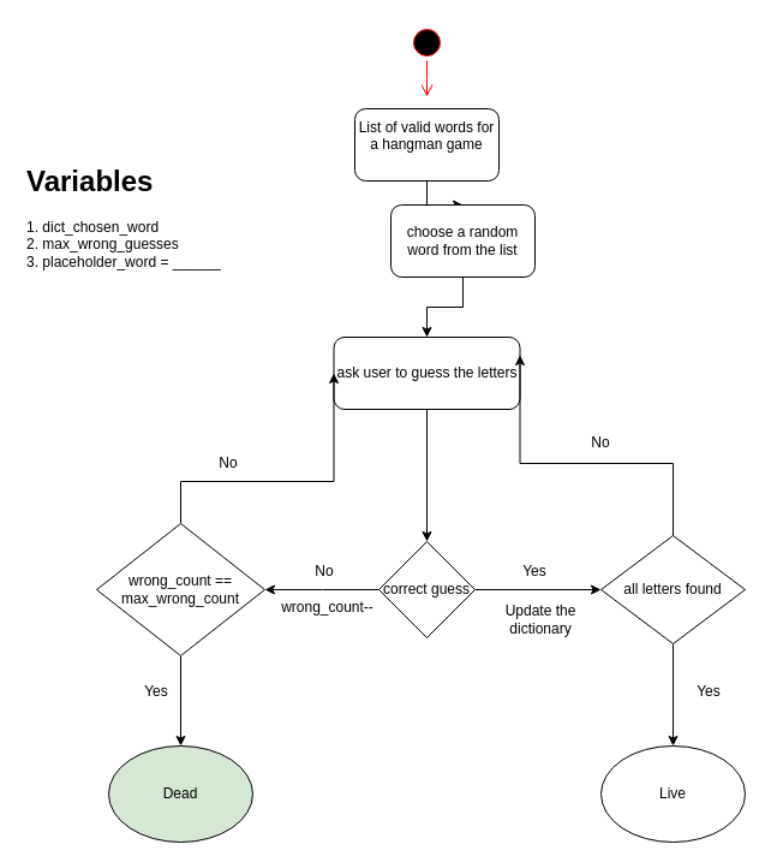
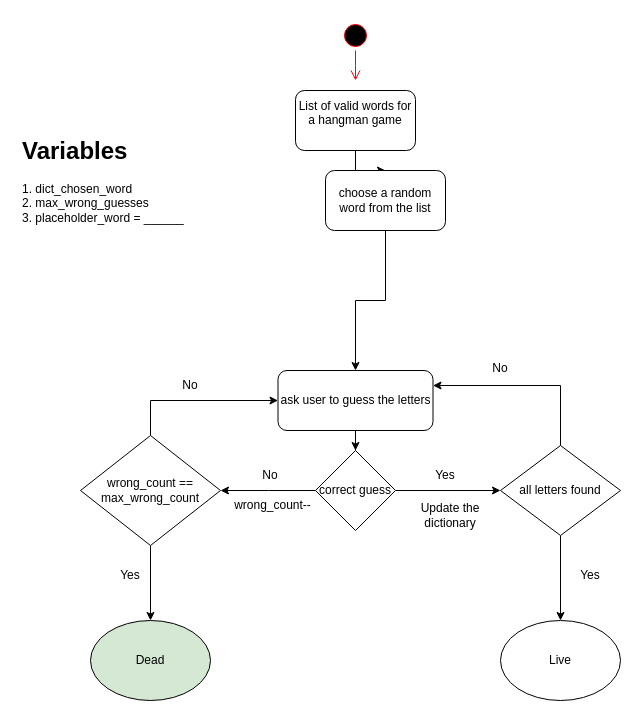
  <mxCell id="0" />
  <mxCell id="1" parent="0" />
  <mxCell id="2" value="" style="ellipse;html=1;shape=startState;fillColor=#000000;strokeColor=#ff0000;" parent="1" vertex="1"><mxGeometry x="340" y="20" width="30" height="30" as="geometry" /></mxCell>
  <mxCell id="3" value="" style="edgeStyle=orthogonalEdgeStyle;html=1;verticalAlign=bottom;endArrow=open;endSize=8;strokeColor=#ff0000;rounded=0;" parent="1" source="2" edge="1"><mxGeometry relative="1" as="geometry"><mxPoint x="355" y="80" as="targetPoint" /></mxGeometry></mxCell>
  <mxCell id="4" value="" style="edgeStyle=orthogonalEdgeStyle;rounded=0;orthogonalLoop=1;jettySize=auto;html=1;" parent="1" source="5" target="7" edge="1"><mxGeometry relative="1" as="geometry" /></mxCell>
  <mxCell id="5" value="List of valid words for a hangman game&lt;div&gt;&lt;br&gt;&lt;/div&gt;" style="rounded=1;whiteSpace=wrap;html=1;" parent="1" vertex="1"><mxGeometry x="295" y="90" width="120" height="60" as="geometry" /></mxCell>
  <mxCell id="6" value="" style="edgeStyle=orthogonalEdgeStyle;rounded=0;orthogonalLoop=1;jettySize=auto;html=1;" parent="1" source="7" target="9" edge="1"><mxGeometry relative="1" as="geometry" /></mxCell>
  <mxCell id="7" value="choose a random word from the list" style="whiteSpace=wrap;html=1;rounded=1;" parent="1" vertex="1"><mxGeometry x="325" y="170" width="120" height="60" as="geometry" /></mxCell>
  <mxCell id="8" style="edgeStyle=orthogonalEdgeStyle;rounded=0;orthogonalLoop=1;jettySize=auto;html=1;entryX=0.5;entryY=0;entryDx=0;entryDy=0;" parent="1" source="9" target="13" edge="1"><mxGeometry relative="1" as="geometry"><mxPoint x="355" y="480" as="targetPoint" /></mxGeometry></mxCell>
- <mxCell id="9" value="ask user to guess the letters" style="whiteSpace=wrap;html=1;rounded=1;" parent="1" vertex="1"><mxGeometry x="277.5" y="280" width="155" height="60" as="geometry" /></mxCell>
+ <mxCell id="9" value="ask user to guess the letters" style="whiteSpace=wrap;html=1;rounded=1;" parent="1" vertex="1"><mxGeometry x="277.5" y="370" width="155" height="60" as="geometry" /></mxCell>
  <mxCell id="10" value="&lt;h1 style=&quot;margin-top: 0px;&quot;&gt;Variables&lt;/h1&gt;&lt;div&gt;1. dict_chosen_word&lt;/div&gt;&lt;div&gt;2. max_wrong_guesses&lt;/div&gt;&lt;div&gt;3. placeholder_word = ______&lt;/div&gt;" style="text;html=1;whiteSpace=wrap;overflow=hidden;rounded=0;" parent="1" vertex="1"><mxGeometry x="20" y="130" width="180" height="120" as="geometry" /></mxCell>
  <mxCell id="11" style="edgeStyle=orthogonalEdgeStyle;rounded=0;orthogonalLoop=1;jettySize=auto;html=1;" parent="1" source="13" edge="1"><mxGeometry relative="1" as="geometry"><mxPoint x="220" y="490" as="targetPoint" /></mxGeometry></mxCell>
  <mxCell id="12" style="edgeStyle=orthogonalEdgeStyle;rounded=0;orthogonalLoop=1;jettySize=auto;html=1;" parent="1" source="13" edge="1"><mxGeometry relative="1" as="geometry"><mxPoint x="500" y="490" as="targetPoint" /></mxGeometry></mxCell>
  <mxCell id="13" value="correct guess" style="rhombus;whiteSpace=wrap;html=1;" parent="1" vertex="1"><mxGeometry x="315" y="450" width="80" height="80" as="geometry" /></mxCell>
  <mxCell id="14" value="No" style="text;html=1;align=center;verticalAlign=middle;whiteSpace=wrap;rounded=0;" parent="1" vertex="1"><mxGeometry x="240" y="460" width="60" height="30" as="geometry" /></mxCell>
  <mxCell id="15" value="Yes" style="text;html=1;align=center;verticalAlign=middle;whiteSpace=wrap;rounded=0;" parent="1" vertex="1"><mxGeometry x="415" y="460" width="60" height="30" as="geometry" /></mxCell>
  <mxCell id="16" style="edgeStyle=orthogonalEdgeStyle;rounded=0;orthogonalLoop=1;jettySize=auto;html=1;" parent="1" source="18" edge="1"><mxGeometry relative="1" as="geometry"><mxPoint x="560" y="620" as="targetPoint" /></mxGeometry></mxCell>
  <mxCell id="17" style="edgeStyle=orthogonalEdgeStyle;rounded=0;orthogonalLoop=1;jettySize=auto;html=1;entryX=1;entryY=0.25;entryDx=0;entryDy=0;" parent="1" source="18" target="9" edge="1"><mxGeometry relative="1" as="geometry"><mxPoint x="560" y="390" as="targetPoint" /><Array as="points"><mxPoint x="560" y="385" /></Array></mxGeometry></mxCell>
  <mxCell id="18" value="all letters found" style="rhombus;whiteSpace=wrap;html=1;" parent="1" vertex="1"><mxGeometry x="500" y="445" width="120" height="90" as="geometry" /></mxCell>
  <mxCell id="19" style="edgeStyle=orthogonalEdgeStyle;rounded=0;orthogonalLoop=1;jettySize=auto;html=1;" parent="1" source="21" edge="1"><mxGeometry relative="1" as="geometry"><mxPoint x="150" y="620" as="targetPoint" /></mxGeometry></mxCell>
  <mxCell id="20" style="edgeStyle=orthogonalEdgeStyle;rounded=0;orthogonalLoop=1;jettySize=auto;html=1;entryX=0;entryY=0.5;entryDx=0;entryDy=0;" parent="1" source="21" target="9" edge="1"><mxGeometry relative="1" as="geometry"><Array as="points"><mxPoint x="150" y="400" /></Array></mxGeometry></mxCell>
  <mxCell id="21" value="wrong_count == max_wrong_count" style="rhombus;whiteSpace=wrap;html=1;" parent="1" vertex="1"><mxGeometry x="80" y="435" width="140" height="110" as="geometry" /></mxCell>
  <mxCell id="22" value="No" style="text;html=1;align=center;verticalAlign=middle;whiteSpace=wrap;rounded=0;" parent="1" vertex="1"><mxGeometry x="160" y="370" width="60" height="30" as="geometry" /></mxCell>
  <mxCell id="23" value="Yes" style="text;html=1;align=center;verticalAlign=middle;whiteSpace=wrap;rounded=0;" parent="1" vertex="1"><mxGeometry x="100" y="560" width="60" height="30" as="geometry" /></mxCell>
  <mxCell id="24" value="Dead" style="ellipse;whiteSpace=wrap;html=1;fillColor=#d5e8d4;" parent="1" vertex="1"><mxGeometry x="90" y="620" width="120" height="80" as="geometry" /></mxCell>
  <mxCell id="25" value="Live" style="ellipse;whiteSpace=wrap;html=1;" parent="1" vertex="1"><mxGeometry x="500" y="620" width="120" height="80" as="geometry" /></mxCell>
  <mxCell id="26" value="No&lt;div&gt;&lt;br&gt;&lt;/div&gt;" style="text;html=1;align=center;verticalAlign=middle;whiteSpace=wrap;rounded=0;" parent="1" vertex="1"><mxGeometry x="470" y="360" width="60" height="30" as="geometry" /></mxCell>
  <mxCell id="27" value="wrong_count--" style="text;html=1;align=center;verticalAlign=middle;whiteSpace=wrap;rounded=0;" parent="1" vertex="1"><mxGeometry x="230" y="490" width="85" height="30" as="geometry" /></mxCell>
  <mxCell id="28" value="Update the dictionary" style="text;html=1;align=center;verticalAlign=middle;whiteSpace=wrap;rounded=0;" parent="1" vertex="1"><mxGeometry x="400" y="500" width="100" height="30" as="geometry" /></mxCell>
  <mxCell id="29" value="Yes" style="text;html=1;align=center;verticalAlign=middle;whiteSpace=wrap;rounded=0;" vertex="1" parent="1"><mxGeometry x="560" y="560" width="60" height="30" as="geometry" /></mxCell>
